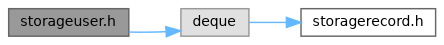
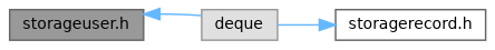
  digraph {
    rankdir=LR
    node [fontname=Helvetica fontsize=10 shape=box style=filled]
    edge [color=steelblue1 fontname=Helvetica fontsize=10 labelfontname=Helvetica labelfontsize=10 style=solid]
    n1 [color=gray40 fillcolor=grey60 fontcolor=black height=0.2 label="storageuser.h" width=0.4]
    n2 [color=grey60 fillcolor="#E0E0E0" height=0.2 label=deque width=0.4]
    n3 [color=grey40 fillcolor=white height=0.2 label="storagerecord.h" width=0.4]
-   n1 -> n2
+   n2 -> n1
    n2 -> n3
  }
